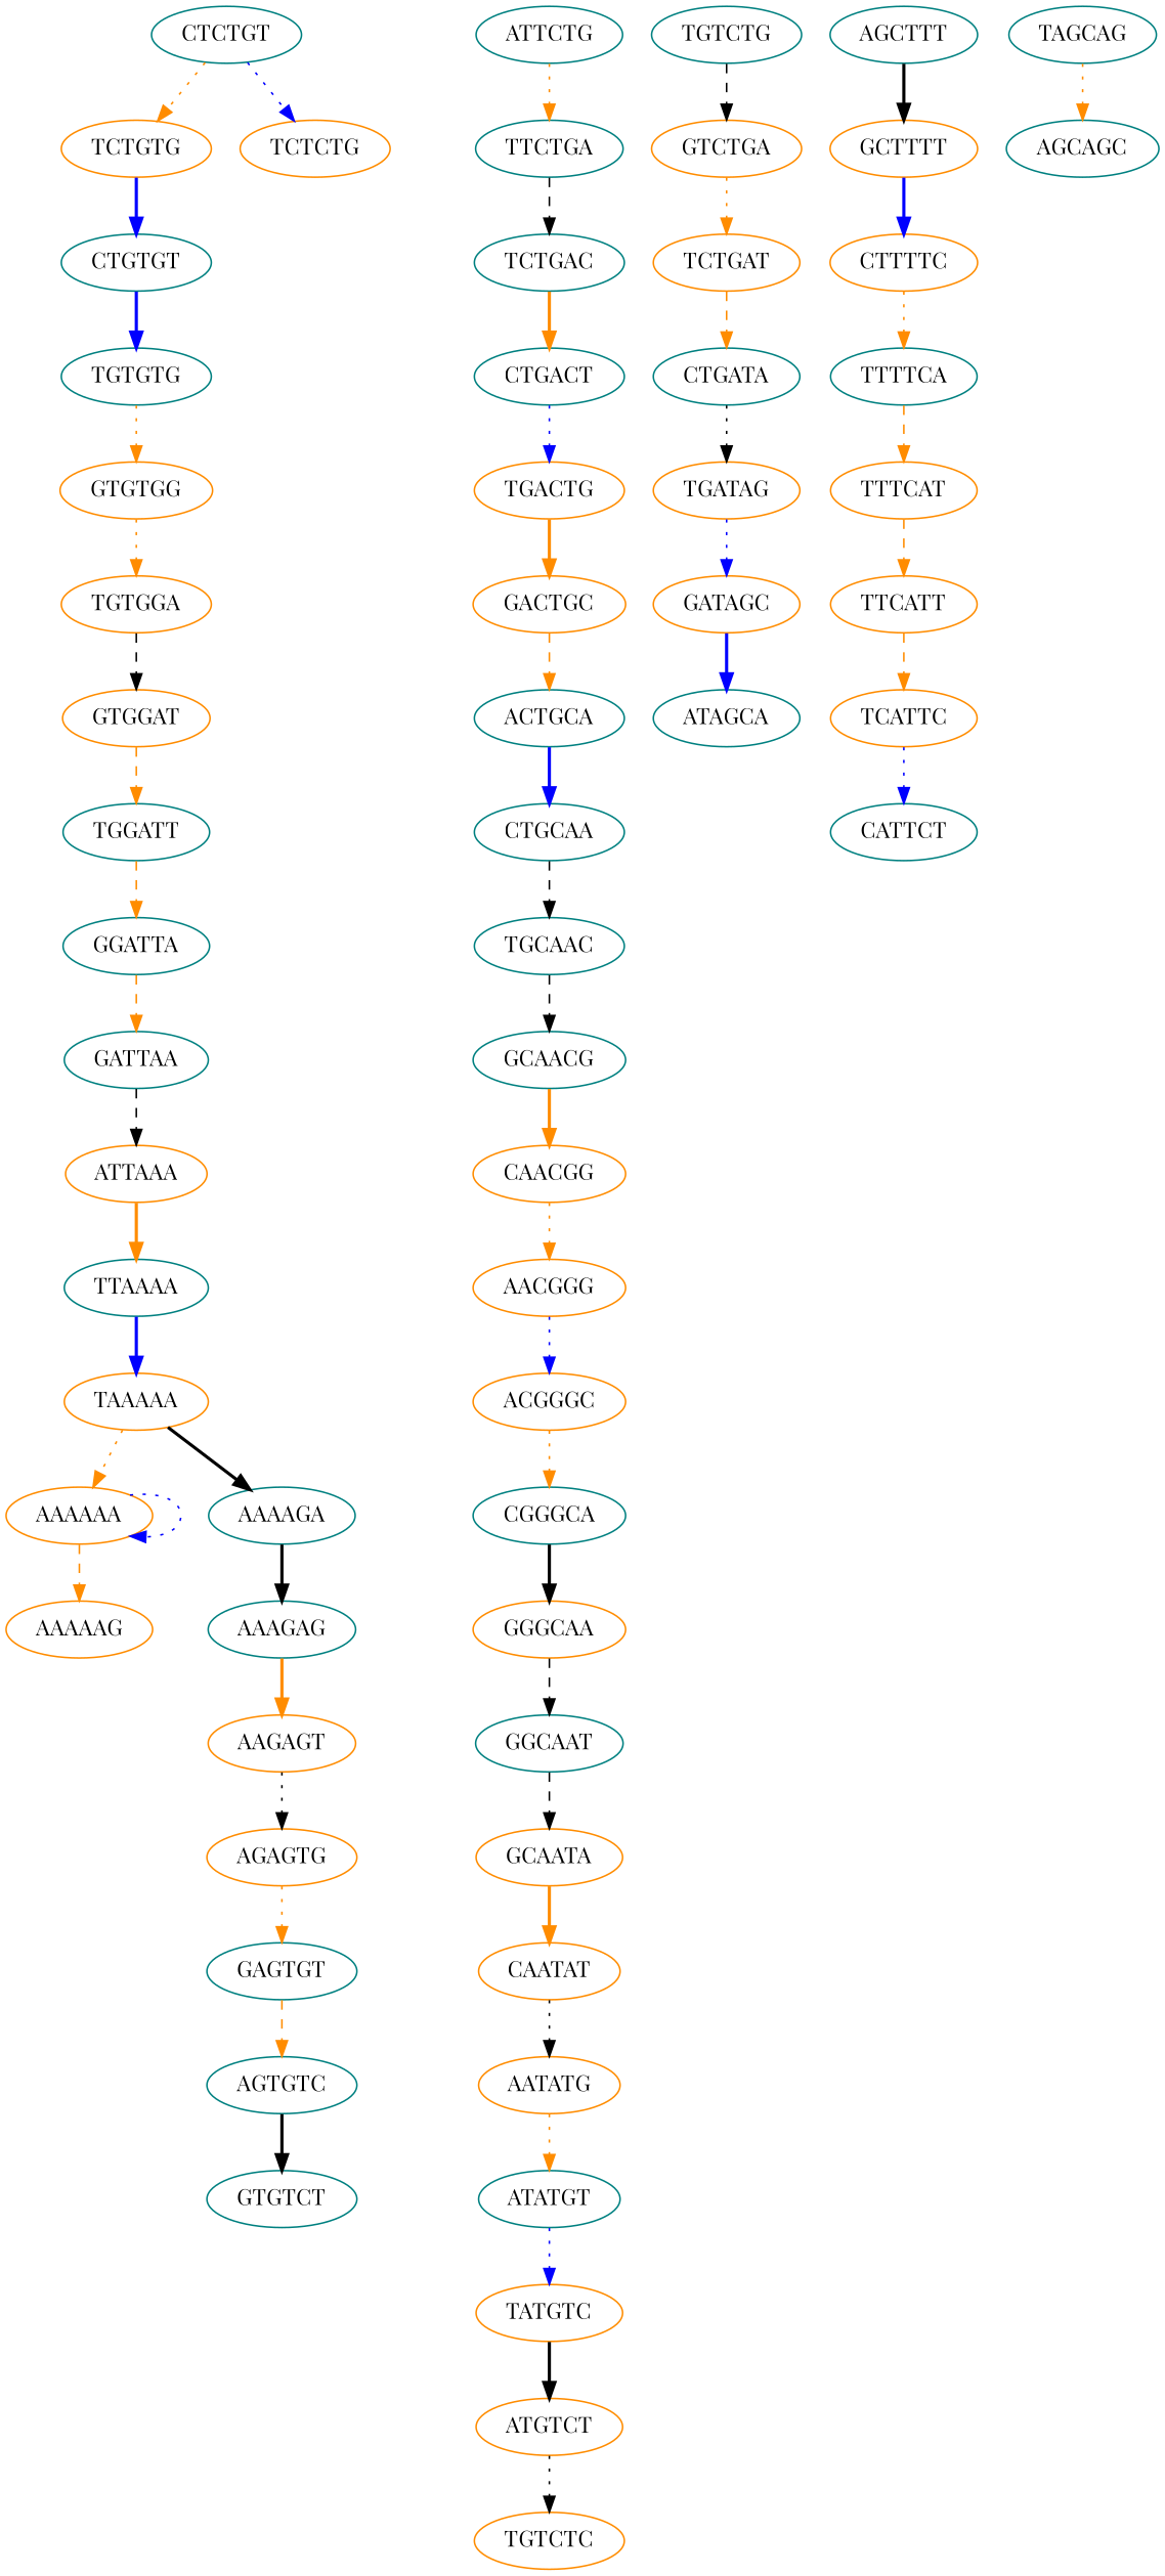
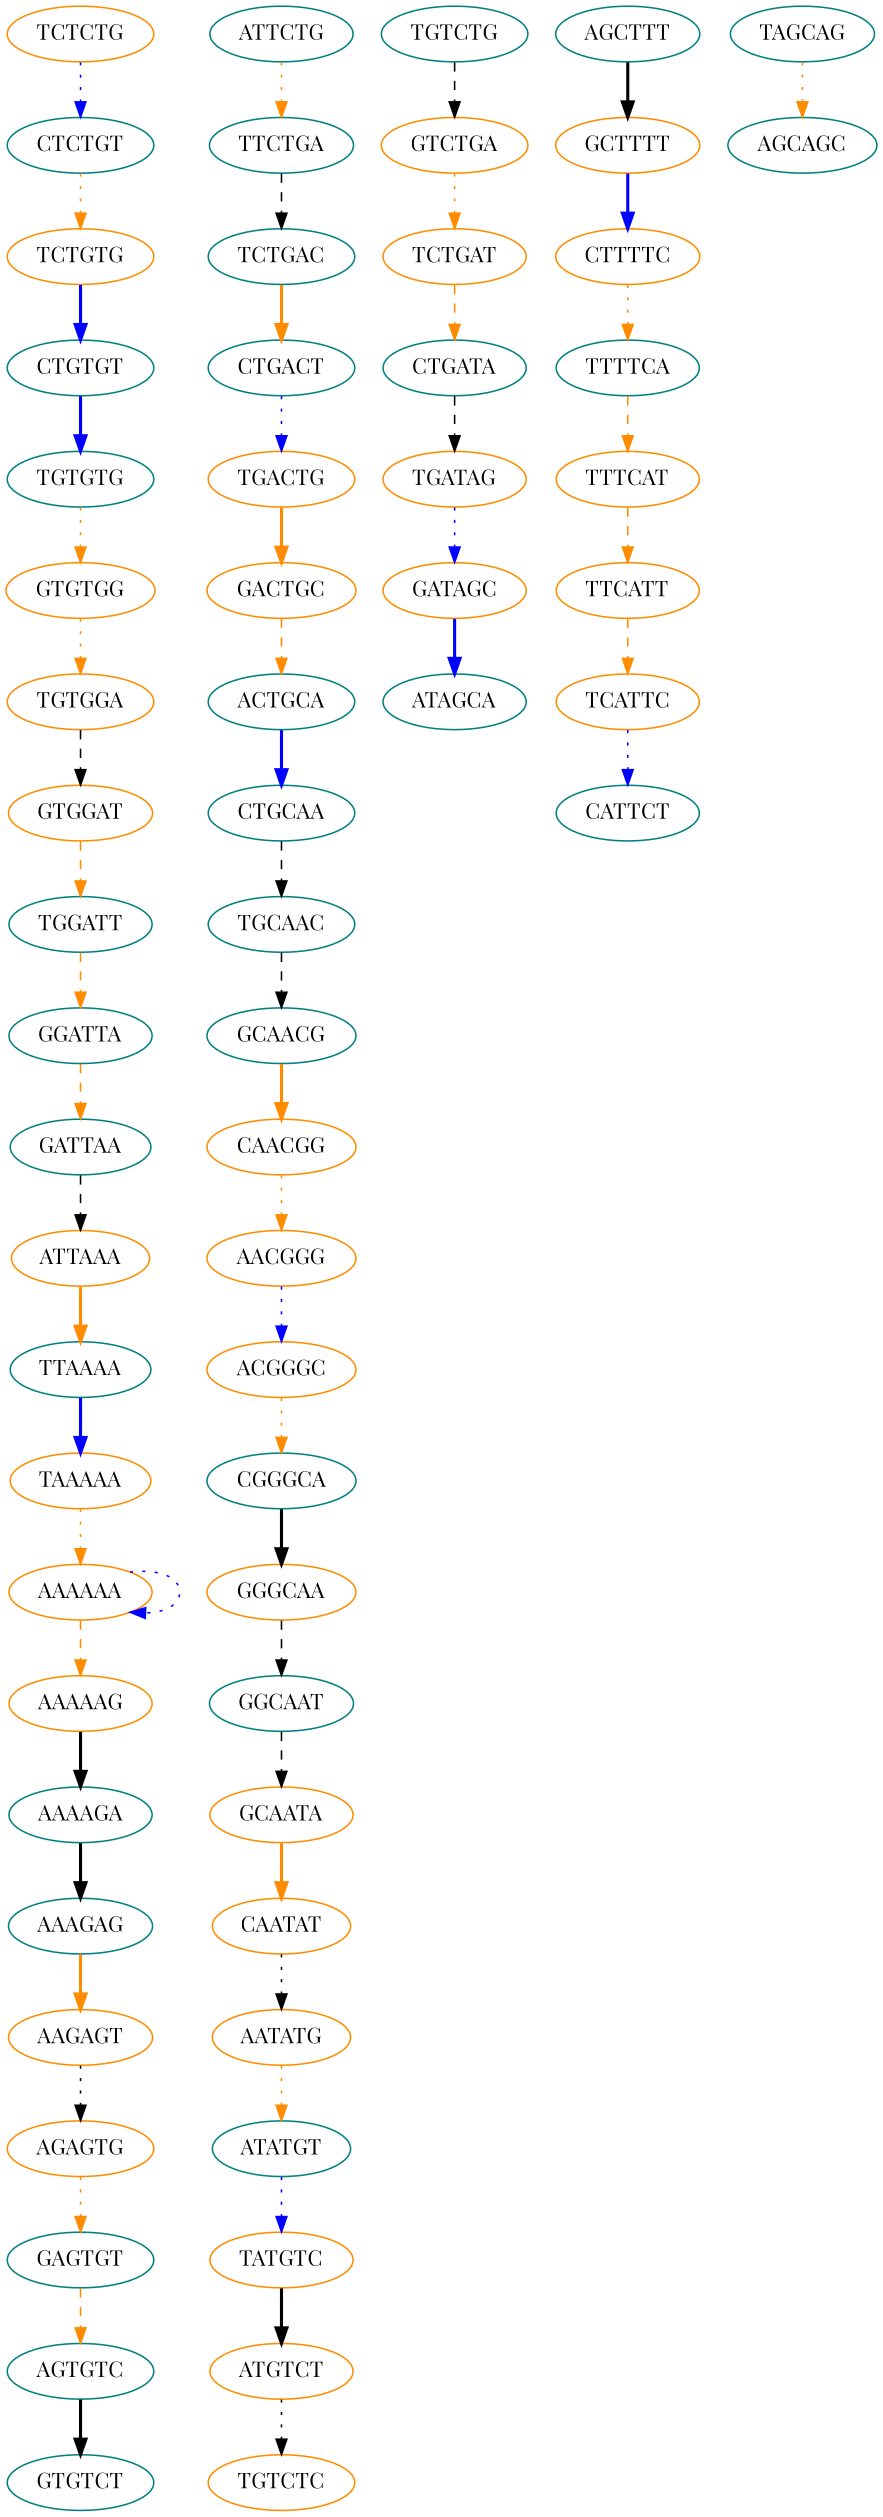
  digraph {
    fontname="Playfair Display"
    node [color=darkorange fontname="Playfair Display"]
    edge [color=darkorange fontname="Playfair Display" style=dotted]
    TTAAAA [color=teal]
    ATTAAA
    TAAAAA
    AAAAAA
    TGTGTG [color=teal]
    GTGTGG
    TGTGGA
    GTGGAT
    CAATAT
    AATATG
    ATATGT [color=teal]
    TATGTC
    TGGATT [color=teal]
    ATTCTG [color=teal]
    TTCTGA [color=teal]
    TCTGAC [color=teal]
    CTGACT [color=teal]
    ACTGCA [color=teal]
    CTGCAA [color=teal]
    TGCAAC [color=teal]
    GCAACG [color=teal]
    GGATTA [color=teal]
    GATTAA [color=teal]
    AGTGTC [color=teal]
    GTGTCT [color=teal]
    TGTCTG [color=teal]
    GTCTGA
    CATTCT [color=teal]
    TCATTC
    TGACTG
    GACTGC
    CTCTGT [color=teal]
    TCTGTG
    CTGTGT [color=teal]
    AACGGG
    ACGGGC
    CGGGCA [color=teal]
    GGGCAA
    TTTTCA [color=teal]
    TTTCAT
    TTCATT
    ATGTCT
    TGTCTC
    TGATAG
    GATAGC
    ATAGCA [color=teal]
    TAGCAG [color=teal]
    AGCAGC [color=teal]
    AGCTTT [color=teal]
    GCTTTT
    CTTTTC
    TCTGAT
    CTGATA [color=teal]
    AAAAAG
    TCTCTG
    GGCAAT [color=teal]
    GCAATA
    AAAAGA [color=teal]
    AAAGAG [color=teal]
    AAGAGT
    AGAGTG
    CAACGG
    GAGTGT [color=teal]
    TTAAAA -> TAAAAA [color=blue style=bold]
    ATTAAA -> TTAAAA [style=bold]
    TAAAAA -> AAAAAA
    AAAAAA -> AAAAAA [color=blue]
    AAAAAA -> AAAAAG [style=dashed]
    TGTGTG -> GTGTGG
    GTGTGG -> TGTGGA
    TGTGGA -> GTGGAT [color=black style=dashed]
    GTGGAT -> TGGATT [style=dashed]
    CAATAT -> AATATG [color=black]
    AATATG -> ATATGT
    ATATGT -> TATGTC [color=blue]
    TATGTC -> ATGTCT [color=black style=bold]
    TGGATT -> GGATTA [style=dashed]
    ATTCTG -> TTCTGA
    TTCTGA -> TCTGAC [color=black style=dashed]
    TCTGAC -> CTGACT [style=bold]
    CTGACT -> TGACTG [color=blue]
    ACTGCA -> CTGCAA [color=blue style=bold]
    CTGCAA -> TGCAAC [color=black style=dashed]
    TGCAAC -> GCAACG [color=black style=dashed]
    GCAACG -> CAACGG [style=bold]
    GGATTA -> GATTAA [style=dashed]
    GATTAA -> ATTAAA [color=black style=dashed]
    AGTGTC -> GTGTCT [color=black style=bold]
    TGTCTG -> GTCTGA [color=black style=dashed]
    GTCTGA -> TCTGAT
    TCATTC -> CATTCT [color=blue]
    TGACTG -> GACTGC [style=bold]
    GACTGC -> ACTGCA [style=dashed]
    CTCTGT -> TCTGTG
    TCTGTG -> CTGTGT [color=blue style=bold]
    CTGTGT -> TGTGTG [color=blue style=bold]
    AACGGG -> ACGGGC [color=blue]
    ACGGGC -> CGGGCA
    CGGGCA -> GGGCAA [color=black style=bold]
    GGGCAA -> GGCAAT [color=black style=dashed]
    TTTTCA -> TTTCAT [style=dashed]
    TTTCAT -> TTCATT [style=dashed]
    TTCATT -> TCATTC [style=dashed]
    ATGTCT -> TGTCTC [color=black]
    TGATAG -> GATAGC [color=blue]
    GATAGC -> ATAGCA [color=blue style=bold]
    TAGCAG -> AGCAGC
    AGCTTT -> GCTTTT [color=black style=bold]
    GCTTTT -> CTTTTC [color=blue style=bold]
    CTTTTC -> TTTTCA
    TCTGAT -> CTGATA [style=dashed]
-   CTGATA -> TGATAG [color=black]
-   TAAAAA -> AAAAGA [color=black style=bold]
-   CTCTGT -> TCTCTG [color=blue]
+   CTGATA -> TGATAG [color=black style=dashed]
+   AAAAAG -> AAAAGA [color=black style=bold]
+   TCTCTG -> CTCTGT [color=blue]
    GGCAAT -> GCAATA [color=black style=dashed]
    GCAATA -> CAATAT [style=bold]
    AAAAGA -> AAAGAG [color=black style=bold]
    AAAGAG -> AAGAGT [style=bold]
    AAGAGT -> AGAGTG [color=black]
    AGAGTG -> GAGTGT
    CAACGG -> AACGGG
    GAGTGT -> AGTGTC [style=dashed]
  }
